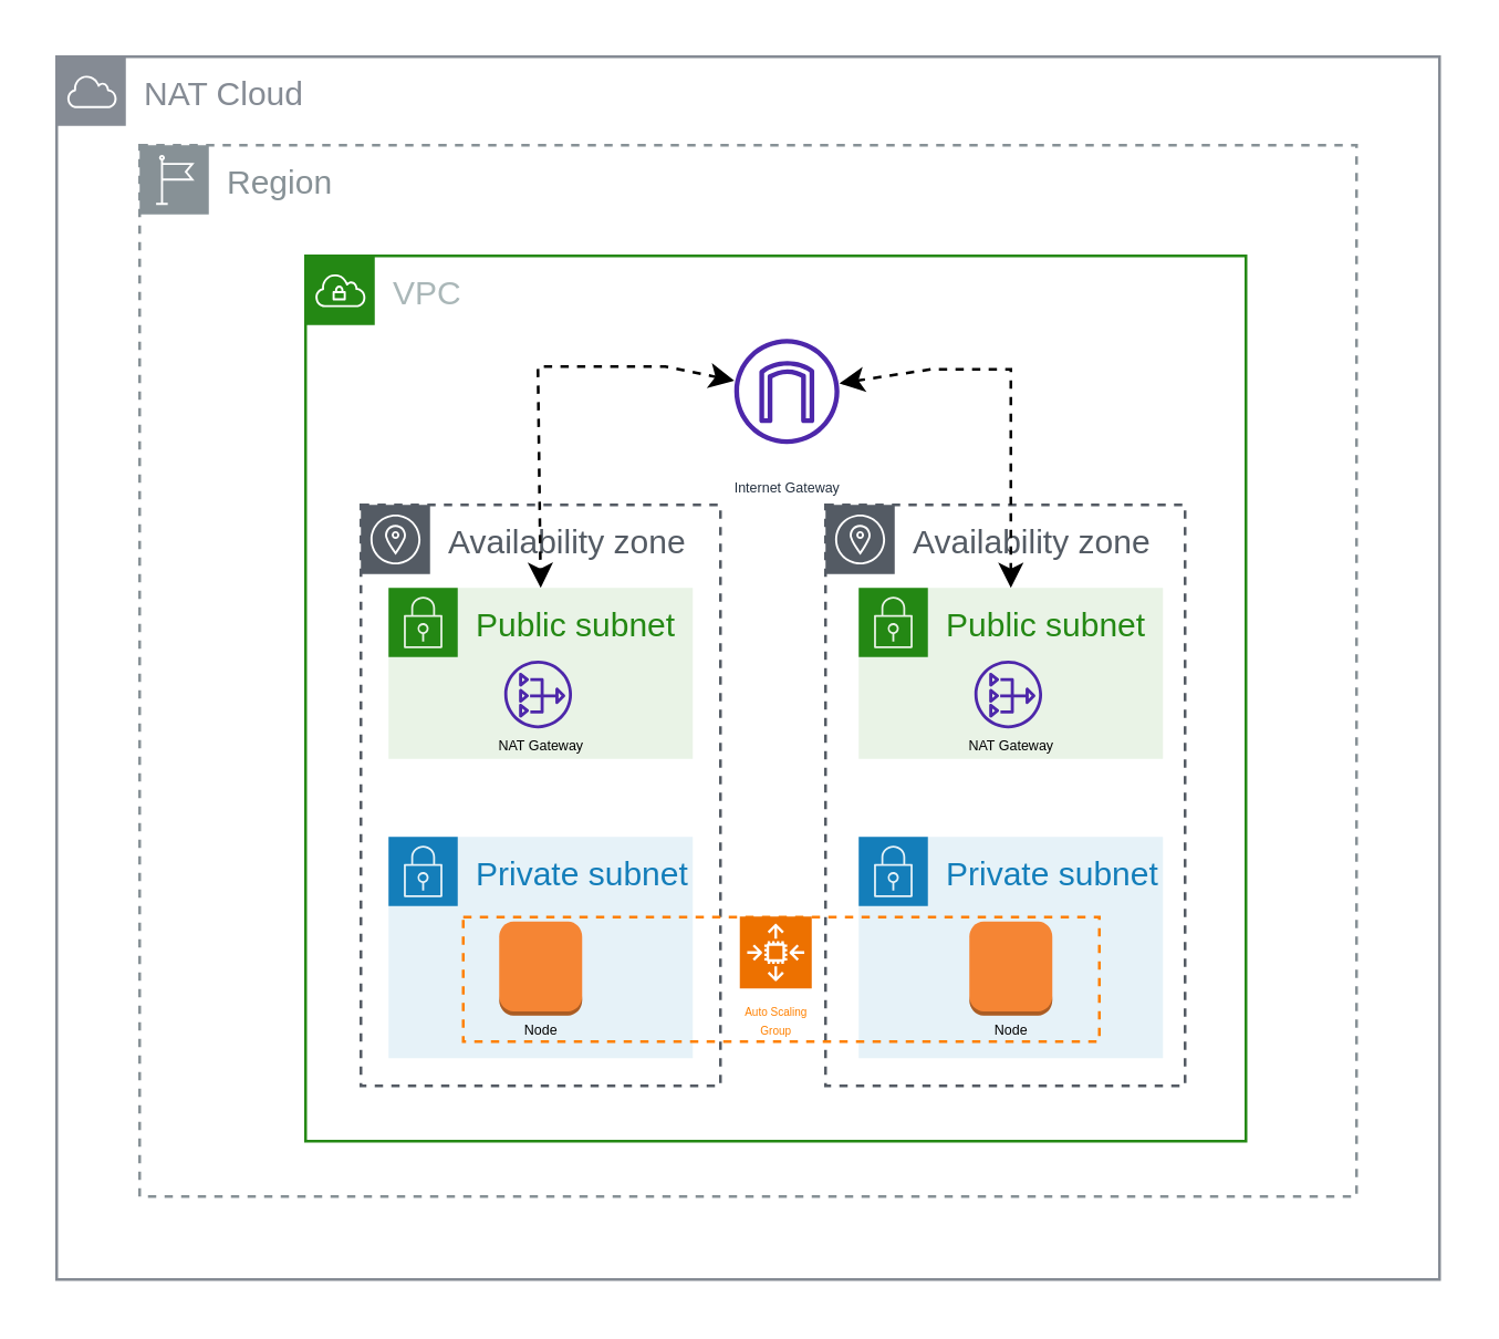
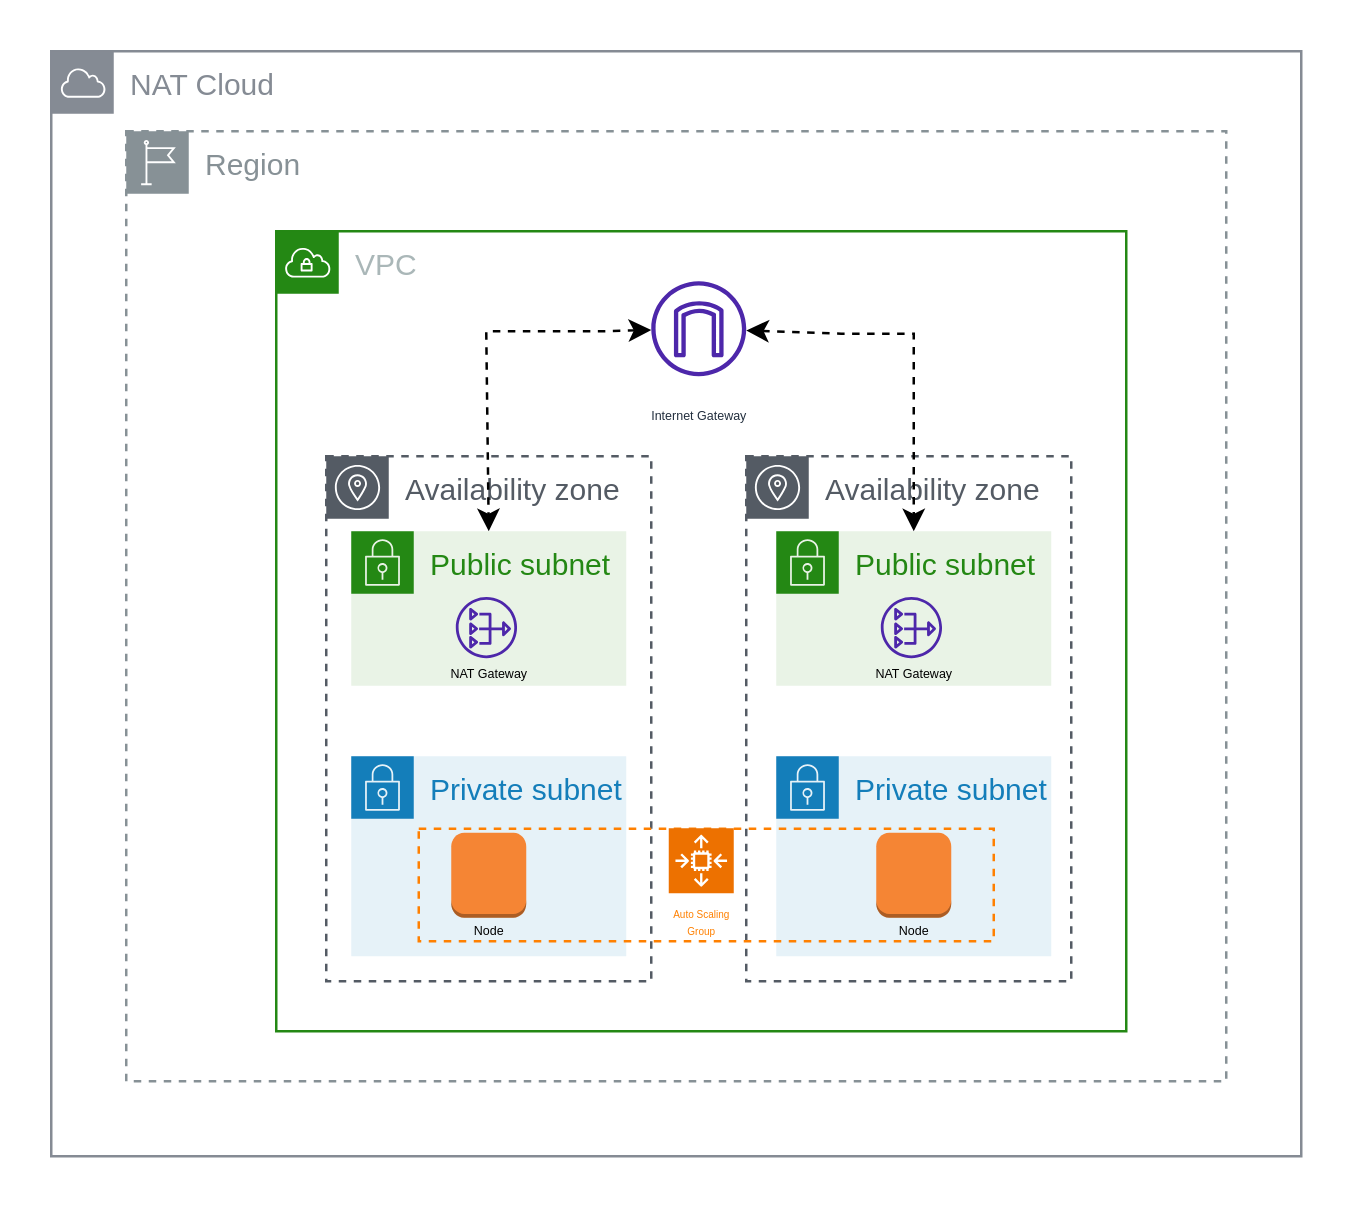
  <mxCell id="0" />
  <mxCell id="1" parent="0" />
  <mxCell id="2" value="VPC" style="points=[[0,0],[0.25,0],[0.5,0],[0.75,0],[1,0],[1,0.25],[1,0.5],[1,0.75],[1,1],[0.75,1],[0.5,1],[0.25,1],[0,1],[0,0.75],[0,0.5],[0,0.25]];outlineConnect=0;gradientColor=none;html=1;whiteSpace=wrap;fontSize=12;fontStyle=0;container=0;pointerEvents=0;collapsible=0;recursiveResize=0;shape=mxgraph.aws4.group;grIcon=mxgraph.aws4.group_vpc;strokeColor=#248814;fillColor=none;verticalAlign=top;align=left;spacingLeft=30;fontColor=#AAB7B8;dashed=0;" parent="1" vertex="1"><mxGeometry x="110" y="92" width="340" height="320" as="geometry" /></mxCell>
  <mxCell id="3" value="Region" style="sketch=0;outlineConnect=0;gradientColor=none;html=1;whiteSpace=wrap;fontSize=12;fontStyle=0;shape=mxgraph.aws4.group;grIcon=mxgraph.aws4.group_region;strokeColor=#879196;fillColor=none;verticalAlign=top;align=left;spacingLeft=30;fontColor=#879196;dashed=1;" parent="1" vertex="1"><mxGeometry x="50" y="52" width="440" height="380" as="geometry" /></mxCell>
  <mxCell id="4" value="NAT Cloud" style="sketch=0;outlineConnect=0;gradientColor=none;html=1;whiteSpace=wrap;fontSize=12;fontStyle=0;shape=mxgraph.aws4.group;grIcon=mxgraph.aws4.group_aws_cloud;strokeColor=#858B94;fillColor=none;verticalAlign=top;align=left;spacingLeft=30;fontColor=#858B94;dashed=0;" parent="1" vertex="1"><mxGeometry x="20" y="20" width="500" height="442" as="geometry" /></mxCell>
  <mxCell id="5" value="Availability zone" style="sketch=0;outlineConnect=0;gradientColor=none;html=1;whiteSpace=wrap;fontSize=12;fontStyle=0;shape=mxgraph.aws4.group;grIcon=mxgraph.aws4.group_availability_zone;strokeColor=#545B64;fillColor=none;verticalAlign=top;align=left;spacingLeft=30;fontColor=#545B64;dashed=1;container=0;" parent="1" vertex="1"><mxGeometry x="130" y="182" width="130" height="210" as="geometry" /></mxCell>
  <mxCell id="6" value="Availability zone" style="sketch=0;outlineConnect=0;gradientColor=none;html=1;whiteSpace=wrap;fontSize=12;fontStyle=0;shape=mxgraph.aws4.group;grIcon=mxgraph.aws4.group_availability_zone;strokeColor=#545B64;fillColor=none;verticalAlign=top;align=left;spacingLeft=30;fontColor=#545B64;dashed=1;container=0;" parent="1" vertex="1"><mxGeometry x="298" y="182" width="130" height="210" as="geometry" /></mxCell>
- <mxCell id="7" value="&lt;font style=&quot;font-size: 5px;&quot;&gt;Internet Gateway&lt;/font&gt;" style="sketch=0;outlineConnect=0;fontColor=#232F3E;gradientColor=none;fillColor=#4D27AA;strokeColor=none;dashed=0;verticalLabelPosition=bottom;verticalAlign=top;align=center;html=1;fontSize=12;fontStyle=0;aspect=fixed;pointerEvents=1;shape=mxgraph.aws4.internet_gateway;" parent="1" vertex="1"><mxGeometry x="265" y="122" width="38" height="38" as="geometry" /></mxCell>
+ <mxCell id="7" value="&lt;font style=&quot;font-size: 5px;&quot;&gt;Internet Gateway&lt;/font&gt;" style="sketch=0;outlineConnect=0;fontColor=#232F3E;gradientColor=none;fillColor=#4D27AA;strokeColor=none;dashed=0;verticalLabelPosition=bottom;verticalAlign=top;align=center;html=1;fontSize=12;fontStyle=0;aspect=fixed;pointerEvents=1;shape=mxgraph.aws4.internet_gateway;" parent="1" vertex="1"><mxGeometry x="260" y="112" width="38" height="38" as="geometry" /></mxCell>
  <mxCell id="8" value="" style="endArrow=classic;startArrow=classic;html=1;rounded=0;fontSize=5;dashed=1;entryX=0.5;entryY=0;entryDx=0;entryDy=0;" parent="1" source="7" target="10" edge="1"><mxGeometry width="50" height="50" relative="1" as="geometry"><mxPoint x="218.57" y="353.048" as="sourcePoint" /><mxPoint x="216.32" y="259.817" as="targetPoint" /><Array as="points"><mxPoint x="240" y="132" /><mxPoint x="194" y="132" /></Array></mxGeometry></mxCell>
  <mxCell id="9" value="" style="group" parent="1" vertex="1" connectable="0"><mxGeometry x="140" y="212" width="110" height="170" as="geometry" /></mxCell>
  <mxCell id="10" value="Public subnet" style="points=[[0,0],[0.25,0],[0.5,0],[0.75,0],[1,0],[1,0.25],[1,0.5],[1,0.75],[1,1],[0.75,1],[0.5,1],[0.25,1],[0,1],[0,0.75],[0,0.5],[0,0.25]];outlineConnect=0;gradientColor=none;html=1;whiteSpace=wrap;fontSize=12;fontStyle=0;container=0;pointerEvents=0;collapsible=0;recursiveResize=0;shape=mxgraph.aws4.group;grIcon=mxgraph.aws4.group_security_group;grStroke=0;strokeColor=#248814;fillColor=#E9F3E6;verticalAlign=top;align=left;spacingLeft=30;fontColor=#248814;dashed=0;" parent="9" vertex="1"><mxGeometry width="110" height="61.818" as="geometry" /></mxCell>
  <mxCell id="11" value="Private subnet" style="points=[[0,0],[0.25,0],[0.5,0],[0.75,0],[1,0],[1,0.25],[1,0.5],[1,0.75],[1,1],[0.75,1],[0.5,1],[0.25,1],[0,1],[0,0.75],[0,0.5],[0,0.25]];outlineConnect=0;gradientColor=none;html=1;whiteSpace=wrap;fontSize=12;fontStyle=0;container=0;pointerEvents=0;collapsible=0;recursiveResize=0;shape=mxgraph.aws4.group;grIcon=mxgraph.aws4.group_security_group;grStroke=0;strokeColor=#147EBA;fillColor=#E6F2F8;verticalAlign=top;align=left;spacingLeft=30;fontColor=#147EBA;dashed=0;" parent="9" vertex="1"><mxGeometry y="90" width="110" height="80" as="geometry" /></mxCell>
  <mxCell id="12" value="" style="group" parent="9" vertex="1" connectable="0"><mxGeometry x="30" y="26.273" width="50" height="40.697" as="geometry" /></mxCell>
  <mxCell id="13" value="" style="group" parent="12" vertex="1" connectable="0"><mxGeometry width="50" height="40.697" as="geometry" /></mxCell>
  <mxCell id="14" value="" style="sketch=0;outlineConnect=0;fontColor=#232F3E;gradientColor=none;fillColor=#4D27AA;strokeColor=none;dashed=0;verticalLabelPosition=bottom;verticalAlign=top;align=center;html=1;fontSize=12;fontStyle=0;aspect=fixed;pointerEvents=1;shape=mxgraph.aws4.nat_gateway;" parent="13" vertex="1"><mxGeometry x="11.82" width="24.5" height="24.5" as="geometry" /></mxCell>
  <mxCell id="15" value="NAT Gateway" style="text;html=1;align=center;verticalAlign=middle;resizable=0;points=[];autosize=1;strokeColor=none;fillColor=none;fontSize=5;" parent="13" vertex="1"><mxGeometry y="20.091" width="50" height="20" as="geometry" /></mxCell>
  <mxCell id="16" value="" style="group" parent="9" vertex="1" connectable="0"><mxGeometry x="35" y="120.545" width="40" height="49.455" as="geometry" /></mxCell>
  <mxCell id="17" value="" style="outlineConnect=0;dashed=0;verticalLabelPosition=bottom;verticalAlign=top;align=center;html=1;shape=mxgraph.aws3.instance;fillColor=#F58534;gradientColor=none;" parent="16" vertex="1"><mxGeometry x="5" width="30" height="34" as="geometry" /></mxCell>
  <mxCell id="18" value="Node" style="text;html=1;align=center;verticalAlign=middle;resizable=0;points=[];autosize=1;strokeColor=none;fillColor=none;fontSize=5;" parent="16" vertex="1"><mxGeometry y="28.848" width="40" height="20" as="geometry" /></mxCell>
  <mxCell id="19" value="" style="group" parent="1" vertex="1" connectable="0"><mxGeometry x="310" y="212" width="110" height="170" as="geometry" /></mxCell>
  <mxCell id="20" value="Public subnet" style="points=[[0,0],[0.25,0],[0.5,0],[0.75,0],[1,0],[1,0.25],[1,0.5],[1,0.75],[1,1],[0.75,1],[0.5,1],[0.25,1],[0,1],[0,0.75],[0,0.5],[0,0.25]];outlineConnect=0;gradientColor=none;html=1;whiteSpace=wrap;fontSize=12;fontStyle=0;container=0;pointerEvents=0;collapsible=0;recursiveResize=0;shape=mxgraph.aws4.group;grIcon=mxgraph.aws4.group_security_group;grStroke=0;strokeColor=#248814;fillColor=#E9F3E6;verticalAlign=top;align=left;spacingLeft=30;fontColor=#248814;dashed=0;" parent="19" vertex="1"><mxGeometry width="110" height="61.818" as="geometry" /></mxCell>
  <mxCell id="21" value="Private subnet" style="points=[[0,0],[0.25,0],[0.5,0],[0.75,0],[1,0],[1,0.25],[1,0.5],[1,0.75],[1,1],[0.75,1],[0.5,1],[0.25,1],[0,1],[0,0.75],[0,0.5],[0,0.25]];outlineConnect=0;gradientColor=none;html=1;whiteSpace=wrap;fontSize=12;fontStyle=0;container=0;pointerEvents=0;collapsible=0;recursiveResize=0;shape=mxgraph.aws4.group;grIcon=mxgraph.aws4.group_security_group;grStroke=0;strokeColor=#147EBA;fillColor=#E6F2F8;verticalAlign=top;align=left;spacingLeft=30;fontColor=#147EBA;dashed=0;" parent="19" vertex="1"><mxGeometry y="90" width="110" height="80" as="geometry" /></mxCell>
  <mxCell id="22" value="" style="group" parent="19" vertex="1" connectable="0"><mxGeometry x="30" y="26.273" width="50" height="40.697" as="geometry" /></mxCell>
  <mxCell id="23" value="" style="group" parent="22" vertex="1" connectable="0"><mxGeometry width="50" height="40.697" as="geometry" /></mxCell>
  <mxCell id="24" value="" style="sketch=0;outlineConnect=0;fontColor=#232F3E;gradientColor=none;fillColor=#4D27AA;strokeColor=none;dashed=0;verticalLabelPosition=bottom;verticalAlign=top;align=center;html=1;fontSize=12;fontStyle=0;aspect=fixed;pointerEvents=1;shape=mxgraph.aws4.nat_gateway;" parent="23" vertex="1"><mxGeometry x="11.82" width="24.5" height="24.5" as="geometry" /></mxCell>
  <mxCell id="25" value="NAT Gateway" style="text;html=1;align=center;verticalAlign=middle;resizable=0;points=[];autosize=1;strokeColor=none;fillColor=none;fontSize=5;" parent="23" vertex="1"><mxGeometry y="20.091" width="50" height="20" as="geometry" /></mxCell>
  <mxCell id="26" value="" style="group" parent="19" vertex="1" connectable="0"><mxGeometry x="35" y="120.545" width="40" height="49.455" as="geometry" /></mxCell>
  <mxCell id="27" value="" style="outlineConnect=0;dashed=0;verticalLabelPosition=bottom;verticalAlign=top;align=center;html=1;shape=mxgraph.aws3.instance;fillColor=#F58534;gradientColor=none;" parent="26" vertex="1"><mxGeometry x="5" width="30" height="34" as="geometry" /></mxCell>
  <mxCell id="28" value="Node" style="text;html=1;align=center;verticalAlign=middle;resizable=0;points=[];autosize=1;strokeColor=none;fillColor=none;fontSize=5;" parent="26" vertex="1"><mxGeometry y="28.848" width="40" height="20" as="geometry" /></mxCell>
  <mxCell id="29" value="" style="endArrow=classic;startArrow=classic;html=1;rounded=0;fontSize=5;dashed=1;" parent="1" source="7" target="20" edge="1"><mxGeometry width="50" height="50" relative="1" as="geometry"><mxPoint x="356" y="132" as="sourcePoint" /><mxPoint x="363" y="212" as="targetPoint" /><Array as="points"><mxPoint x="336" y="133" /><mxPoint x="365" y="133" /></Array></mxGeometry></mxCell>
  <mxCell id="30" value="" style="rounded=0;whiteSpace=wrap;html=1;fillColor=none;dashed=1;strokeColor=#FF8000;" parent="1" vertex="1"><mxGeometry x="167" y="331" width="230" height="45" as="geometry" /></mxCell>
  <mxCell id="31" value="" style="group" parent="1" vertex="1" connectable="0"><mxGeometry x="250" y="328.77" width="58" height="57" as="geometry" /></mxCell>
  <mxCell id="32" value="" style="group" parent="31" vertex="1" connectable="0"><mxGeometry x="5" y="2" width="50" height="52" as="geometry" /></mxCell>
  <mxCell id="33" value="&lt;font style=&quot;color: rgb(255, 128, 0); font-size: 4px;&quot;&gt;Auto Scaling&lt;br&gt;Group&lt;/font&gt;" style="text;html=1;align=center;verticalAlign=middle;resizable=0;points=[];autosize=1;strokeColor=none;fillColor=none;fontSize=5;" parent="32" vertex="1"><mxGeometry y="22" width="50" height="30" as="geometry" /></mxCell>
  <mxCell id="34" value="" style="sketch=0;points=[[0,0,0],[0.25,0,0],[0.5,0,0],[0.75,0,0],[1,0,0],[0,1,0],[0.25,1,0],[0.5,1,0],[0.75,1,0],[1,1,0],[0,0.25,0],[0,0.5,0],[0,0.75,0],[1,0.25,0],[1,0.5,0],[1,0.75,0]];outlineConnect=0;fontColor=#232F3E;fillColor=#ED7100;strokeColor=#ffffff;dashed=0;verticalLabelPosition=bottom;verticalAlign=top;align=center;html=1;fontSize=12;fontStyle=0;aspect=fixed;shape=mxgraph.aws4.resourceIcon;resIcon=mxgraph.aws4.auto_scaling2;" parent="32" vertex="1"><mxGeometry x="12" width="26" height="26" as="geometry" /></mxCell>
